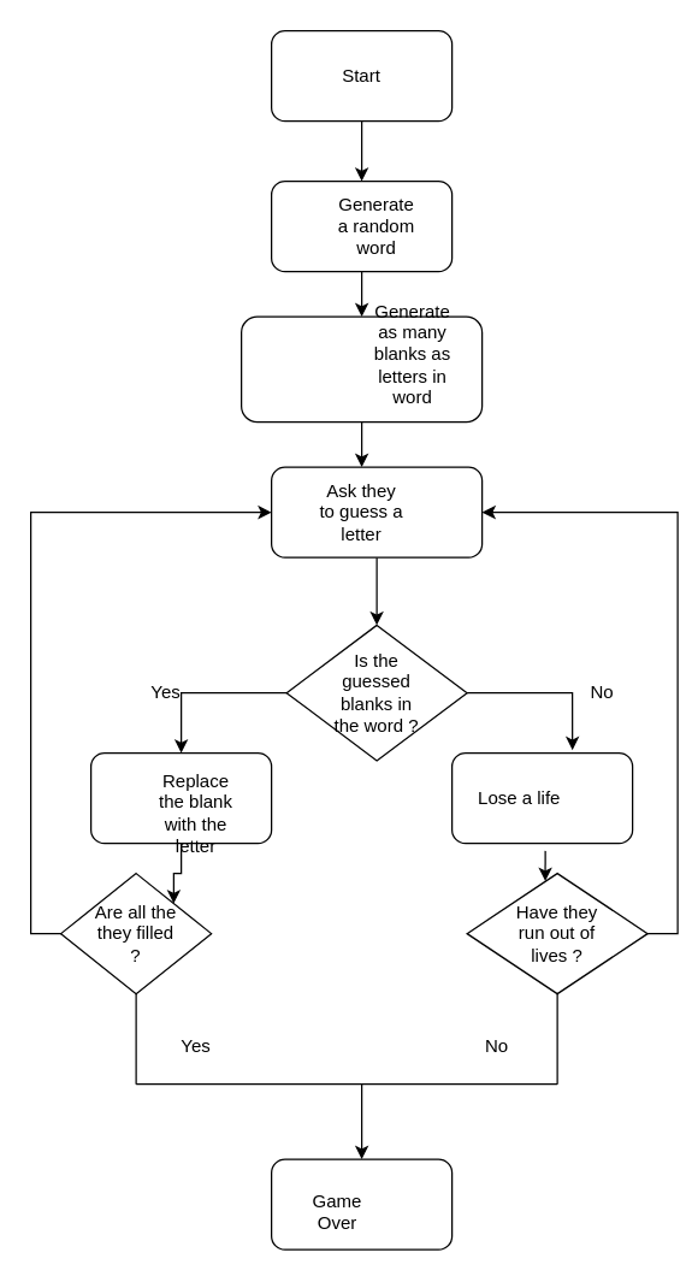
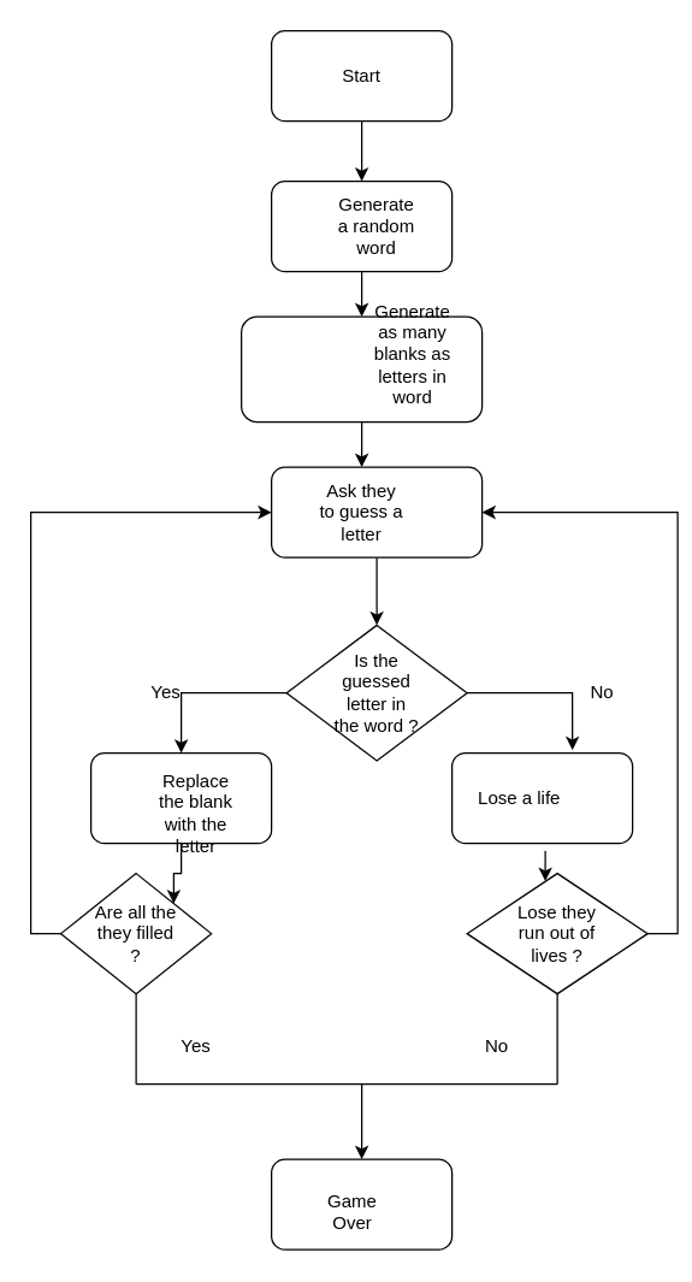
  <mxCell id="0" />
  <mxCell id="1" parent="0" />
  <mxCell id="2" value="" style="rounded=1;whiteSpace=wrap;html=1;" vertex="1" parent="1"><mxGeometry x="180" y="20" width="120" height="60" as="geometry" /></mxCell>
  <mxCell id="3" style="edgeStyle=orthogonalEdgeStyle;rounded=0;orthogonalLoop=1;jettySize=auto;html=1;exitX=0.5;exitY=1;exitDx=0;exitDy=0;" edge="1" parent="1" source="4"><mxGeometry relative="1" as="geometry"><mxPoint x="240" y="120" as="targetPoint" /></mxGeometry></mxCell>
  <mxCell id="4" value="Start" style="text;html=1;strokeColor=none;fillColor=none;align=center;verticalAlign=middle;whiteSpace=wrap;rounded=0;" vertex="1" parent="1"><mxGeometry x="190" y="20" width="100" height="60" as="geometry" /></mxCell>
  <mxCell id="5" style="edgeStyle=orthogonalEdgeStyle;rounded=0;orthogonalLoop=1;jettySize=auto;html=1;exitX=0.5;exitY=1;exitDx=0;exitDy=0;" edge="1" parent="1" source="6"><mxGeometry relative="1" as="geometry"><mxPoint x="240" y="210" as="targetPoint" /></mxGeometry></mxCell>
  <mxCell id="6" value="" style="rounded=1;whiteSpace=wrap;html=1;" vertex="1" parent="1"><mxGeometry x="180" y="120" width="120" height="60" as="geometry" /></mxCell>
  <mxCell id="7" value="Generate a random word" style="text;html=1;strokeColor=none;fillColor=none;align=center;verticalAlign=middle;whiteSpace=wrap;rounded=0;" vertex="1" parent="1"><mxGeometry x="220" y="135" width="60" height="30" as="geometry" /></mxCell>
  <mxCell id="8" style="edgeStyle=orthogonalEdgeStyle;rounded=0;orthogonalLoop=1;jettySize=auto;html=1;exitX=0.5;exitY=1;exitDx=0;exitDy=0;" edge="1" parent="1" source="9"><mxGeometry relative="1" as="geometry"><mxPoint x="240" y="310" as="targetPoint" /></mxGeometry></mxCell>
  <mxCell id="9" value="" style="rounded=1;whiteSpace=wrap;html=1;" vertex="1" parent="1"><mxGeometry x="160" y="210" width="160" height="70" as="geometry" /></mxCell>
  <mxCell id="10" value="Generate as many blanks as letters in word" style="text;html=1;strokeColor=none;fillColor=none;align=center;verticalAlign=middle;whiteSpace=wrap;rounded=0;" vertex="1" parent="1"><mxGeometry x="244" y="220" width="60" height="30" as="geometry" /></mxCell>
  <mxCell id="11" style="edgeStyle=orthogonalEdgeStyle;rounded=0;orthogonalLoop=1;jettySize=auto;html=1;entryX=0.5;entryY=0;entryDx=0;entryDy=0;" edge="1" parent="1" source="12" target="22"><mxGeometry relative="1" as="geometry" /></mxCell>
  <mxCell id="12" value="" style="rounded=1;whiteSpace=wrap;html=1;" vertex="1" parent="1"><mxGeometry x="180" y="310" width="140" height="60" as="geometry" /></mxCell>
  <mxCell id="13" value="Ask they to guess a letter" style="text;html=1;strokeColor=none;fillColor=none;align=center;verticalAlign=middle;whiteSpace=wrap;rounded=0;" vertex="1" parent="1"><mxGeometry x="210" y="325" width="60" height="30" as="geometry" /></mxCell>
  <mxCell id="14" style="edgeStyle=orthogonalEdgeStyle;rounded=0;orthogonalLoop=1;jettySize=auto;html=1;exitX=1;exitY=0.5;exitDx=0;exitDy=0;entryX=1;entryY=0.5;entryDx=0;entryDy=0;" edge="1" parent="1" source="15" target="12"><mxGeometry relative="1" as="geometry" /></mxCell>
  <mxCell id="15" value="" style="rhombus;whiteSpace=wrap;html=1;" vertex="1" parent="1"><mxGeometry x="310" y="580" width="120" height="80" as="geometry" /></mxCell>
- <mxCell id="16" value="Have they run out of lives ?" style="text;html=1;strokeColor=none;fillColor=none;align=center;verticalAlign=middle;whiteSpace=wrap;rounded=0;" vertex="1" parent="1"><mxGeometry x="340" y="605" width="60" height="30" as="geometry" /></mxCell>
+ <mxCell id="16" value="Lose they run out of lives ?" style="text;html=1;strokeColor=none;fillColor=none;align=center;verticalAlign=middle;whiteSpace=wrap;rounded=0;" vertex="1" parent="1"><mxGeometry x="340" y="605" width="60" height="30" as="geometry" /></mxCell>
  <mxCell id="17" style="edgeStyle=orthogonalEdgeStyle;rounded=0;orthogonalLoop=1;jettySize=auto;html=1;entryX=0;entryY=0.5;entryDx=0;entryDy=0;" edge="1" parent="1" target="12"><mxGeometry relative="1" as="geometry"><mxPoint x="3" y="340" as="targetPoint" /><mxPoint x="43" y="620" as="sourcePoint" /><Array as="points"><mxPoint x="20" y="620" /><mxPoint x="20" y="340" /></Array></mxGeometry></mxCell>
  <mxCell id="18" value="" style="rhombus;whiteSpace=wrap;html=1;" vertex="1" parent="1"><mxGeometry x="40" y="580" width="100" height="80" as="geometry" /></mxCell>
  <mxCell id="19" value="Are all the they filled ?" style="text;html=1;strokeColor=none;fillColor=none;align=center;verticalAlign=middle;whiteSpace=wrap;rounded=0;" vertex="1" parent="1"><mxGeometry x="60" y="605" width="60" height="30" as="geometry" /></mxCell>
  <mxCell id="20" style="edgeStyle=orthogonalEdgeStyle;rounded=0;orthogonalLoop=1;jettySize=auto;html=1;entryX=0.5;entryY=0;entryDx=0;entryDy=0;" edge="1" parent="1" source="22" target="25"><mxGeometry relative="1" as="geometry" /></mxCell>
  <mxCell id="21" style="edgeStyle=orthogonalEdgeStyle;rounded=0;orthogonalLoop=1;jettySize=auto;html=1;entryX=0.667;entryY=-0.033;entryDx=0;entryDy=0;entryPerimeter=0;" edge="1" parent="1" source="22" target="27"><mxGeometry relative="1" as="geometry"><Array as="points"><mxPoint x="380" y="460" /></Array></mxGeometry></mxCell>
  <mxCell id="22" value="" style="rhombus;whiteSpace=wrap;html=1;" vertex="1" parent="1"><mxGeometry x="190" y="415" width="120" height="90" as="geometry" /></mxCell>
- <mxCell id="23" value="Is the guessed blanks in the word ?" style="text;html=1;strokeColor=none;fillColor=none;align=center;verticalAlign=middle;whiteSpace=wrap;rounded=0;" vertex="1" parent="1"><mxGeometry x="220" y="445" width="60" height="30" as="geometry" /></mxCell>
+ <mxCell id="23" value="Is the guessed letter in the word ?" style="text;html=1;strokeColor=none;fillColor=none;align=center;verticalAlign=middle;whiteSpace=wrap;rounded=0;" vertex="1" parent="1"><mxGeometry x="220" y="445" width="60" height="30" as="geometry" /></mxCell>
  <mxCell id="24" style="edgeStyle=orthogonalEdgeStyle;rounded=0;orthogonalLoop=1;jettySize=auto;html=1;entryX=1;entryY=0;entryDx=0;entryDy=0;" edge="1" parent="1" source="25" target="18"><mxGeometry relative="1" as="geometry" /></mxCell>
  <mxCell id="25" value="" style="rounded=1;whiteSpace=wrap;html=1;" vertex="1" parent="1"><mxGeometry x="60" y="500" width="120" height="60" as="geometry" /></mxCell>
  <mxCell id="26" value="Replace the blank with the letter" style="text;html=1;strokeColor=none;fillColor=none;align=center;verticalAlign=middle;whiteSpace=wrap;rounded=0;" vertex="1" parent="1"><mxGeometry x="100" y="525" width="60" height="30" as="geometry" /></mxCell>
  <mxCell id="27" value="" style="rounded=1;whiteSpace=wrap;html=1;" vertex="1" parent="1"><mxGeometry x="300" y="500" width="120" height="60" as="geometry" /></mxCell>
  <mxCell id="28" style="edgeStyle=orthogonalEdgeStyle;rounded=0;orthogonalLoop=1;jettySize=auto;html=1;entryX=0.433;entryY=0.063;entryDx=0;entryDy=0;entryPerimeter=0;" edge="1" parent="1" target="15"><mxGeometry relative="1" as="geometry"><mxPoint x="362" y="565" as="sourcePoint" /></mxGeometry></mxCell>
  <mxCell id="29" value="Lose a life" style="text;html=1;strokeColor=none;fillColor=none;align=center;verticalAlign=middle;whiteSpace=wrap;rounded=0;" vertex="1" parent="1"><mxGeometry x="315" y="515" width="60" height="30" as="geometry" /></mxCell>
  <mxCell id="30" value="Yes" style="text;html=1;strokeColor=none;fillColor=none;align=center;verticalAlign=middle;whiteSpace=wrap;rounded=0;" vertex="1" parent="1"><mxGeometry x="80" y="445" width="60" height="30" as="geometry" /></mxCell>
  <mxCell id="31" value="No" style="text;html=1;strokeColor=none;fillColor=none;align=center;verticalAlign=middle;whiteSpace=wrap;rounded=0;" vertex="1" parent="1"><mxGeometry x="370" y="445" width="60" height="30" as="geometry" /></mxCell>
  <mxCell id="32" value="" style="rounded=1;whiteSpace=wrap;html=1;" vertex="1" parent="1"><mxGeometry x="180" y="770" width="120" height="60" as="geometry" /></mxCell>
- <mxCell id="33" value="Game Over" style="text;html=1;strokeColor=none;fillColor=none;align=center;verticalAlign=middle;whiteSpace=wrap;rounded=0;" vertex="1" parent="1"><mxGeometry x="194" y="790" width="60" height="30" as="geometry" /></mxCell>
+ <mxCell id="33" value="Game Over" style="text;html=1;strokeColor=none;fillColor=none;align=center;verticalAlign=middle;whiteSpace=wrap;rounded=0;" vertex="1" parent="1"><mxGeometry x="204" y="790" width="60" height="30" as="geometry" /></mxCell>
  <mxCell id="34" value="Yes" style="text;html=1;strokeColor=none;fillColor=none;align=center;verticalAlign=middle;whiteSpace=wrap;rounded=0;" vertex="1" parent="1"><mxGeometry x="100" y="680" width="60" height="30" as="geometry" /></mxCell>
  <mxCell id="35" value="No" style="text;html=1;strokeColor=none;fillColor=none;align=center;verticalAlign=middle;whiteSpace=wrap;rounded=0;" vertex="1" parent="1"><mxGeometry x="300" y="680" width="60" height="30" as="geometry" /></mxCell>
  <mxCell id="36" value="" style="endArrow=none;html=1;rounded=0;" edge="1" parent="1"><mxGeometry width="50" height="50" relative="1" as="geometry"><mxPoint x="90" y="720" as="sourcePoint" /><mxPoint x="90" y="660" as="targetPoint" /></mxGeometry></mxCell>
  <mxCell id="37" value="" style="endArrow=none;html=1;rounded=0;" edge="1" parent="1"><mxGeometry width="50" height="50" relative="1" as="geometry"><mxPoint x="90" y="720" as="sourcePoint" /><mxPoint x="370" y="720" as="targetPoint" /><Array as="points"><mxPoint x="90" y="720" /></Array></mxGeometry></mxCell>
  <mxCell id="38" value="" style="endArrow=none;html=1;rounded=0;entryX=0.5;entryY=1;entryDx=0;entryDy=0;" edge="1" parent="1" target="15"><mxGeometry width="50" height="50" relative="1" as="geometry"><mxPoint x="370" y="720" as="sourcePoint" /><mxPoint x="420" y="670" as="targetPoint" /></mxGeometry></mxCell>
  <mxCell id="39" value="" style="endArrow=classic;html=1;rounded=0;entryX=0.5;entryY=0;entryDx=0;entryDy=0;" edge="1" parent="1" target="32"><mxGeometry width="50" height="50" relative="1" as="geometry"><mxPoint x="240" y="720" as="sourcePoint" /><mxPoint x="290" y="670" as="targetPoint" /><Array as="points" /></mxGeometry></mxCell>
